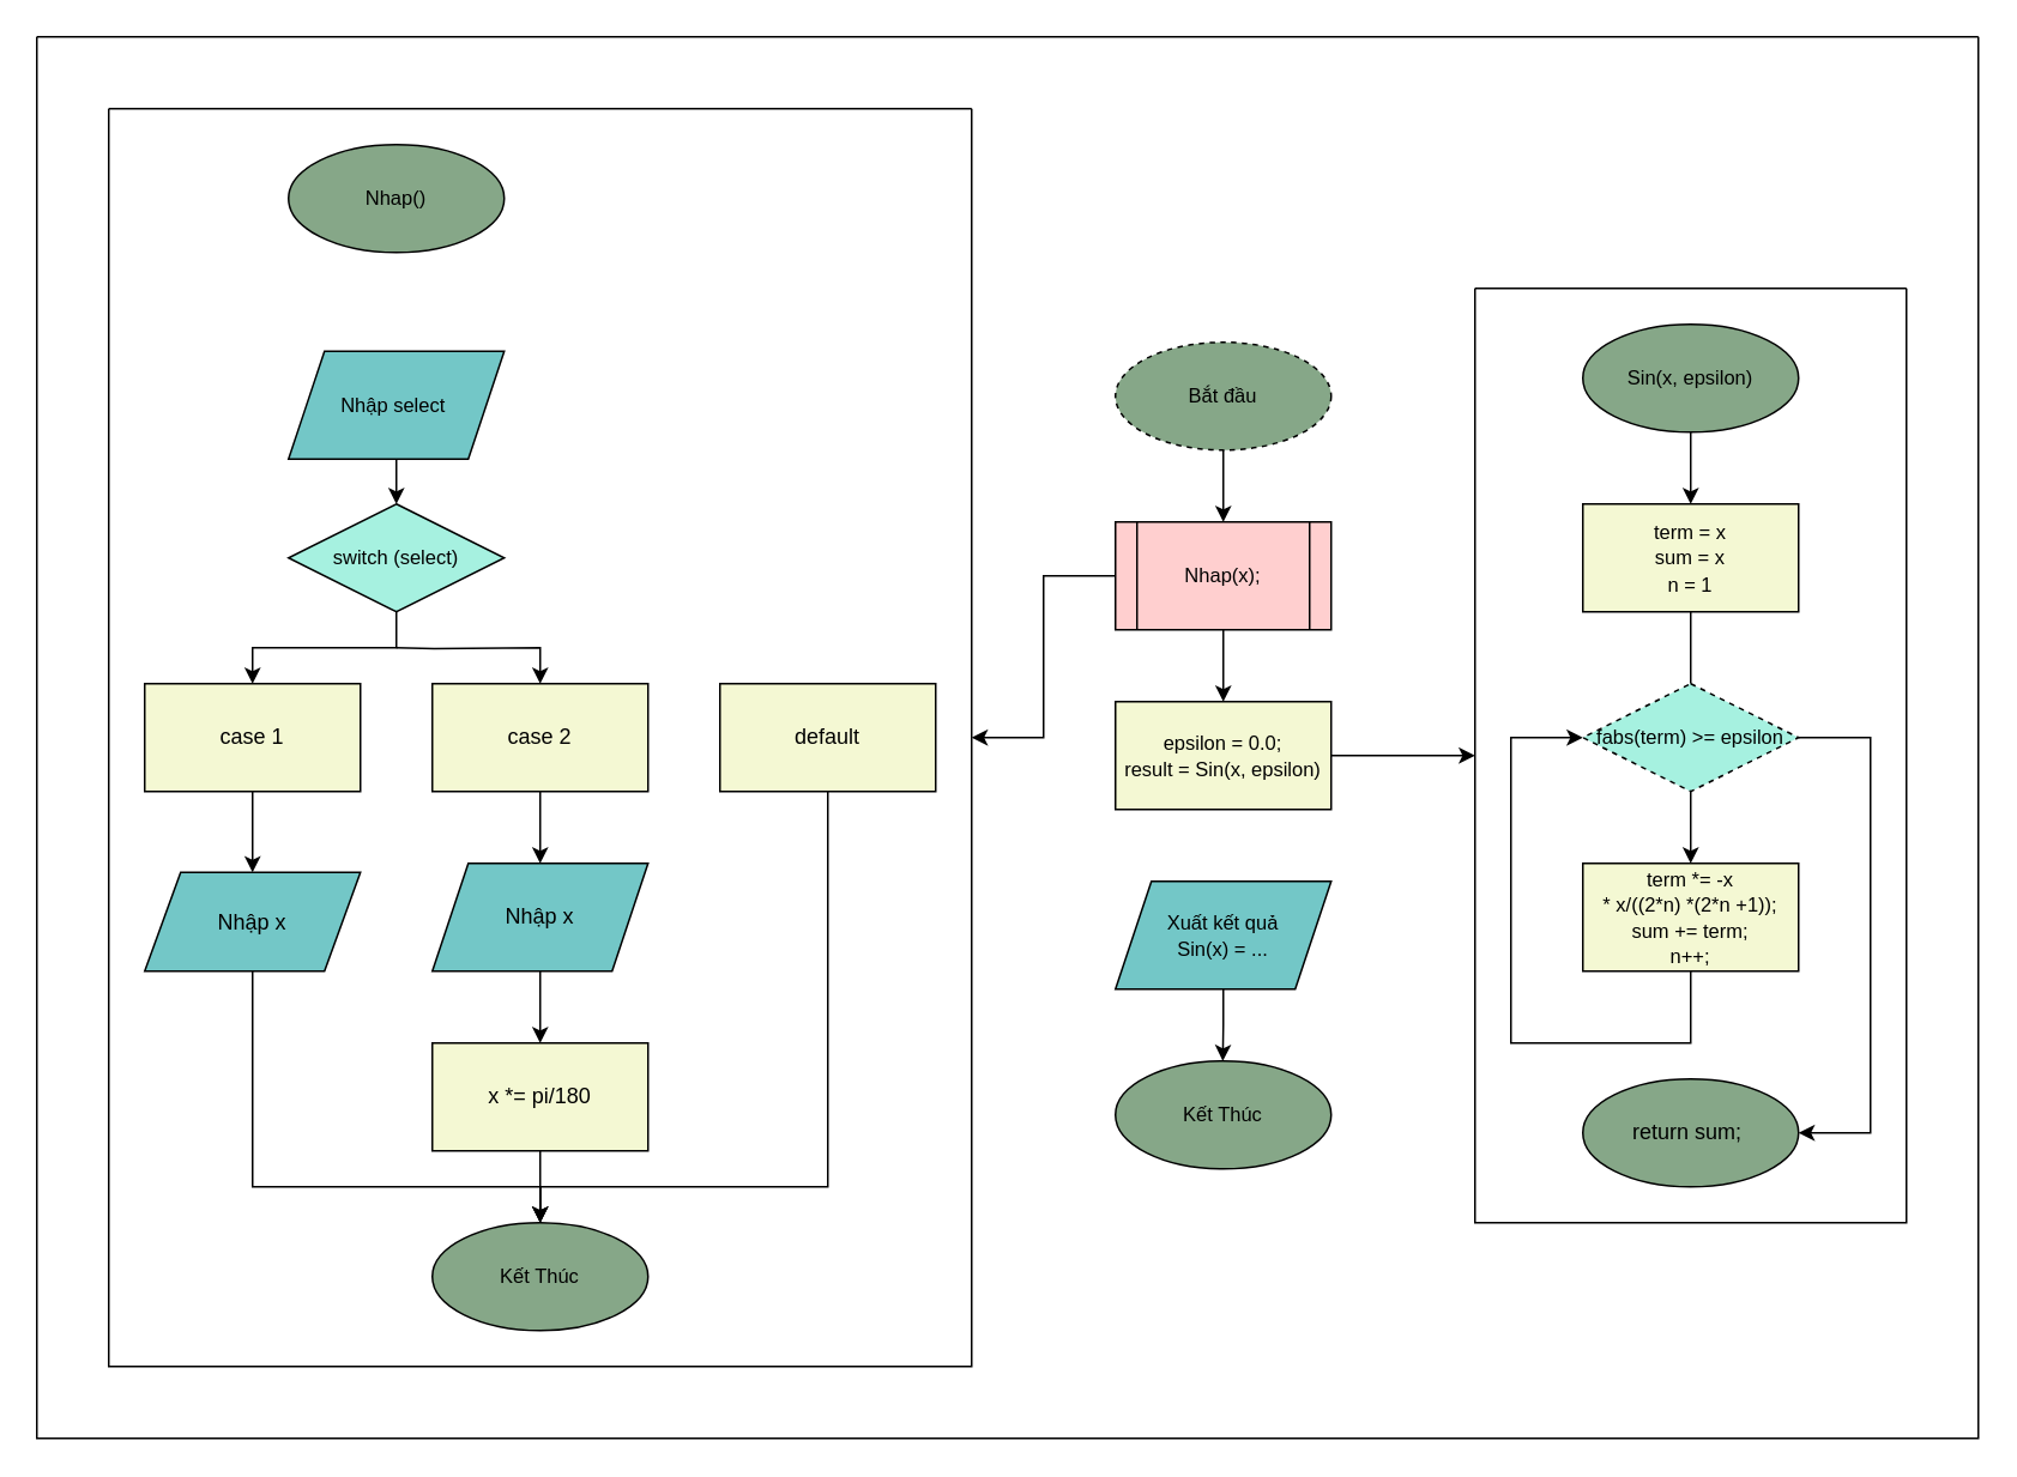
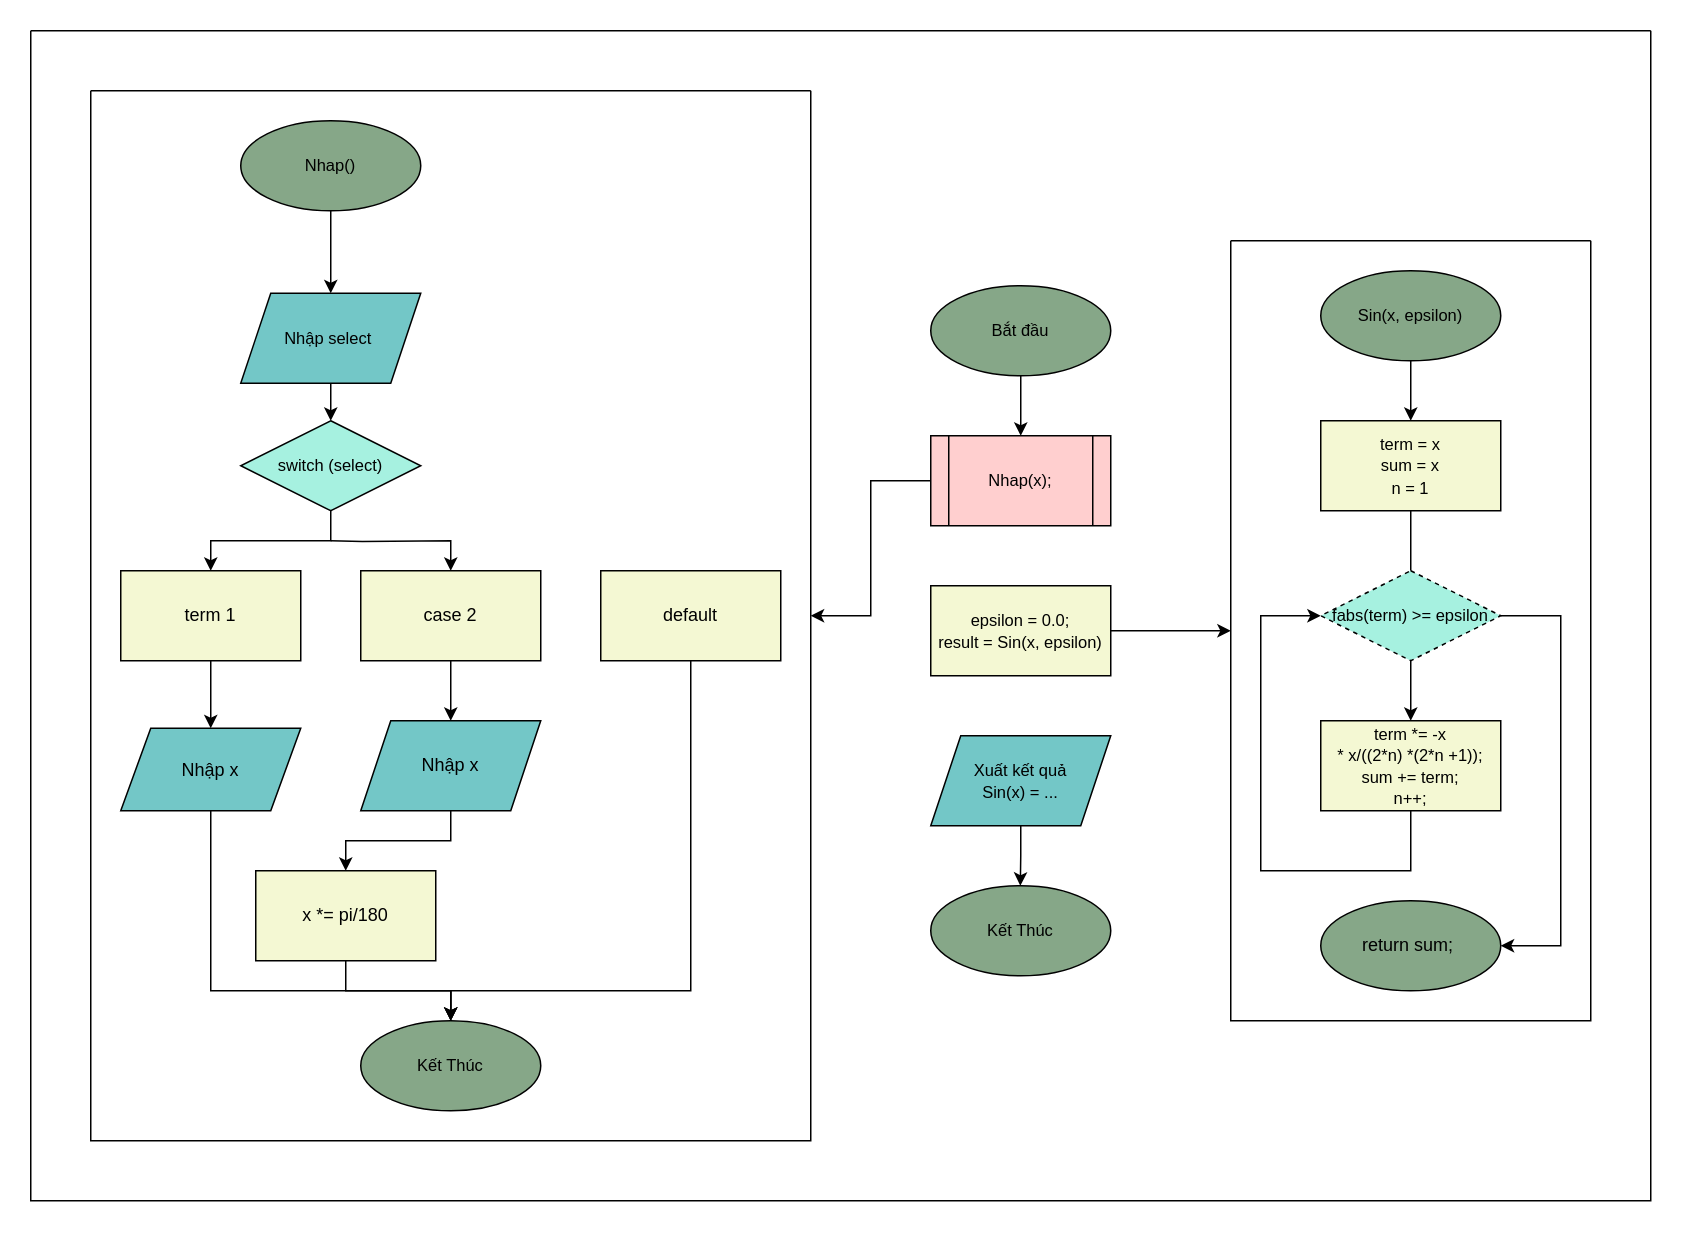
  <mxCell id="0" />
  <mxCell id="1" parent="0" />
  <mxCell id="2" style="edgeStyle=orthogonalEdgeStyle;rounded=0;orthogonalLoop=1;jettySize=auto;html=1;exitX=0;exitY=0.5;exitDx=0;exitDy=0;" edge="1" parent="1" source="30" target="24"><mxGeometry relative="1" as="geometry" /></mxCell>
+ <mxCell id="3" style="edgeStyle=orthogonalEdgeStyle;rounded=0;orthogonalLoop=1;jettySize=auto;html=1;exitX=0.5;exitY=1;exitDx=0;exitDy=0;entryX=0.5;entryY=0;entryDx=0;entryDy=0;fontFamily=Helvetica;fontSize=12;fontColor=default;" parent="1" source="4" target="6" edge="1"><mxGeometry relative="1" as="geometry" /></mxCell>
  <mxCell id="4" value="&lt;font style=&quot;font-size: 11px;&quot;&gt;Nhap()&lt;/font&gt;" style="ellipse;whiteSpace=wrap;html=1;rounded=0;strokeColor=default;align=center;verticalAlign=middle;fontFamily=Helvetica;fontSize=12;fontColor=default;fillColor=light-dark(#86A788,var(--ge-dark-color, #121212));" parent="1" vertex="1"><mxGeometry x="160" y="80" width="120" height="60" as="geometry" /></mxCell>
  <mxCell id="5" style="edgeStyle=orthogonalEdgeStyle;rounded=0;orthogonalLoop=1;jettySize=auto;html=1;exitX=0.5;exitY=1;exitDx=0;exitDy=0;entryX=0.5;entryY=0;entryDx=0;entryDy=0;fontFamily=Helvetica;fontSize=12;fontColor=default;" parent="1" source="6" target="9" edge="1"><mxGeometry relative="1" as="geometry" /></mxCell>
  <mxCell id="6" value="&lt;font style=&quot;font-size: 11px;&quot;&gt;Nhập select&amp;nbsp;&lt;/font&gt;" style="shape=parallelogram;perimeter=parallelogramPerimeter;whiteSpace=wrap;html=1;fixedSize=1;rounded=0;strokeColor=default;align=center;verticalAlign=middle;fontFamily=Helvetica;fontSize=12;fontColor=default;fillColor=light-dark(#73C7C7,var(--ge-dark-color, #121212));" parent="1" vertex="1"><mxGeometry x="160" y="195" width="120" height="60" as="geometry" /></mxCell>
  <mxCell id="7" style="edgeStyle=orthogonalEdgeStyle;rounded=0;orthogonalLoop=1;jettySize=auto;html=1;exitX=0.5;exitY=1;exitDx=0;exitDy=0;entryX=0.5;entryY=0;entryDx=0;entryDy=0;fontFamily=Helvetica;fontSize=12;fontColor=default;" parent="1" source="9" target="12" edge="1"><mxGeometry relative="1" as="geometry" /></mxCell>
  <mxCell id="8" style="edgeStyle=orthogonalEdgeStyle;rounded=0;orthogonalLoop=1;jettySize=auto;html=1;fontFamily=Helvetica;fontSize=12;fontColor=default;" parent="1" target="14" edge="1"><mxGeometry relative="1" as="geometry"><mxPoint x="220" y="360" as="sourcePoint" /></mxGeometry></mxCell>
  <mxCell id="9" value="&lt;font style=&quot;font-size: 11px;&quot;&gt;switch (select)&lt;/font&gt;" style="rhombus;whiteSpace=wrap;html=1;rounded=0;strokeColor=default;align=center;verticalAlign=middle;fontFamily=Helvetica;fontSize=12;fontColor=default;fillColor=light-dark(#A6F1E0,var(--ge-dark-color, #121212));" parent="1" vertex="1"><mxGeometry x="160" y="280" width="120" height="60" as="geometry" /></mxCell>
  <mxCell id="10" style="edgeStyle=orthogonalEdgeStyle;rounded=0;orthogonalLoop=1;jettySize=auto;html=1;exitX=0.5;exitY=1;exitDx=0;exitDy=0;fontFamily=Helvetica;fontSize=12;fontColor=default;" parent="1" source="9" target="9" edge="1"><mxGeometry relative="1" as="geometry" /></mxCell>
  <mxCell id="11" style="edgeStyle=orthogonalEdgeStyle;rounded=0;orthogonalLoop=1;jettySize=auto;html=1;exitX=0.5;exitY=1;exitDx=0;exitDy=0;entryX=0.5;entryY=0;entryDx=0;entryDy=0;fontFamily=Helvetica;fontSize=12;fontColor=default;" parent="1" source="12" target="16" edge="1"><mxGeometry relative="1" as="geometry" /></mxCell>
- <mxCell id="12" value="case 1" style="rounded=0;whiteSpace=wrap;html=1;strokeColor=default;align=center;verticalAlign=middle;fontFamily=Helvetica;fontSize=12;fontColor=default;fillColor=light-dark(#F4F8D3,var(--ge-dark-color, #121212));" parent="1" vertex="1"><mxGeometry x="80" y="380" width="120" height="60" as="geometry" /></mxCell>
+ <mxCell id="12" value="term 1" style="rounded=0;whiteSpace=wrap;html=1;strokeColor=default;align=center;verticalAlign=middle;fontFamily=Helvetica;fontSize=12;fontColor=default;fillColor=light-dark(#F4F8D3,var(--ge-dark-color, #121212));" parent="1" vertex="1"><mxGeometry x="80" y="380" width="120" height="60" as="geometry" /></mxCell>
  <mxCell id="13" style="edgeStyle=orthogonalEdgeStyle;rounded=0;orthogonalLoop=1;jettySize=auto;html=1;exitX=0.5;exitY=1;exitDx=0;exitDy=0;entryX=0.5;entryY=0;entryDx=0;entryDy=0;fontFamily=Helvetica;fontSize=12;fontColor=default;" parent="1" source="14" target="18" edge="1"><mxGeometry relative="1" as="geometry" /></mxCell>
  <mxCell id="14" value="case 2" style="rounded=0;whiteSpace=wrap;html=1;strokeColor=default;align=center;verticalAlign=middle;fontFamily=Helvetica;fontSize=12;fontColor=default;fillColor=light-dark(#F4F8D3,#000000);" parent="1" vertex="1"><mxGeometry x="240" y="380" width="120" height="60" as="geometry" /></mxCell>
  <mxCell id="15" style="edgeStyle=orthogonalEdgeStyle;rounded=0;orthogonalLoop=1;jettySize=auto;html=1;exitX=0.5;exitY=1;exitDx=0;exitDy=0;entryX=0.5;entryY=0;entryDx=0;entryDy=0;fontFamily=Helvetica;fontSize=12;fontColor=default;" parent="1" source="16" target="23" edge="1"><mxGeometry relative="1" as="geometry"><Array as="points"><mxPoint x="140" y="660" /><mxPoint x="300" y="660" /></Array></mxGeometry></mxCell>
  <mxCell id="16" value="Nhập x" style="shape=parallelogram;perimeter=parallelogramPerimeter;whiteSpace=wrap;html=1;fixedSize=1;rounded=0;strokeColor=default;align=center;verticalAlign=middle;fontFamily=Helvetica;fontSize=12;fontColor=default;fillColor=light-dark(#73C7C7,#000000);" parent="1" vertex="1"><mxGeometry x="80" y="485" width="120" height="55" as="geometry" /></mxCell>
  <mxCell id="17" style="edgeStyle=orthogonalEdgeStyle;rounded=0;orthogonalLoop=1;jettySize=auto;html=1;exitX=0.5;exitY=1;exitDx=0;exitDy=0;entryX=0.5;entryY=0;entryDx=0;entryDy=0;fontFamily=Helvetica;fontSize=12;fontColor=default;" parent="1" source="18" target="20" edge="1"><mxGeometry relative="1" as="geometry" /></mxCell>
  <mxCell id="18" value="Nhập x" style="shape=parallelogram;perimeter=parallelogramPerimeter;whiteSpace=wrap;html=1;fixedSize=1;rounded=0;strokeColor=default;align=center;verticalAlign=middle;fontFamily=Helvetica;fontSize=12;fontColor=default;fillColor=light-dark(#73C7C7,#000000);" parent="1" vertex="1"><mxGeometry x="240" y="480" width="120" height="60" as="geometry" /></mxCell>
  <mxCell id="19" style="edgeStyle=orthogonalEdgeStyle;rounded=0;orthogonalLoop=1;jettySize=auto;html=1;exitX=0.5;exitY=1;exitDx=0;exitDy=0;entryX=0.5;entryY=0;entryDx=0;entryDy=0;fontFamily=Helvetica;fontSize=12;fontColor=default;" parent="1" source="20" target="23" edge="1"><mxGeometry relative="1" as="geometry" /></mxCell>
- <mxCell id="20" value="x *= pi/180" style="whiteSpace=wrap;html=1;rounded=0;strokeColor=default;align=center;verticalAlign=middle;fontFamily=Helvetica;fontSize=12;fontColor=default;fillColor=light-dark(#F4F8D3,#000000);" parent="1" vertex="1"><mxGeometry x="240" y="580" width="120" height="60" as="geometry" /></mxCell>
+ <mxCell id="20" value="x *= pi/180" style="whiteSpace=wrap;html=1;rounded=0;strokeColor=default;align=center;verticalAlign=middle;fontFamily=Helvetica;fontSize=12;fontColor=default;fillColor=light-dark(#F4F8D3,#000000);" parent="1" vertex="1"><mxGeometry x="170" y="580" width="120" height="60" as="geometry" /></mxCell>
  <mxCell id="21" style="edgeStyle=orthogonalEdgeStyle;rounded=0;orthogonalLoop=1;jettySize=auto;html=1;exitX=0.5;exitY=1;exitDx=0;exitDy=0;entryX=0.5;entryY=0;entryDx=0;entryDy=0;fontFamily=Helvetica;fontSize=12;fontColor=default;" parent="1" source="22" target="23" edge="1"><mxGeometry relative="1" as="geometry"><Array as="points"><mxPoint x="460" y="660" /><mxPoint x="300" y="660" /></Array></mxGeometry></mxCell>
  <mxCell id="22" value="default" style="rounded=0;whiteSpace=wrap;html=1;strokeColor=default;align=center;verticalAlign=middle;fontFamily=Helvetica;fontSize=12;fontColor=default;fillColor=light-dark(#F4F8D3,#000000);" parent="1" vertex="1"><mxGeometry x="400" y="380" width="120" height="60" as="geometry" /></mxCell>
  <mxCell id="23" value="&lt;font style=&quot;font-size: 11px;&quot;&gt;Kết Thúc&lt;/font&gt;" style="ellipse;whiteSpace=wrap;html=1;fillColor=light-dark(#86A788,#000000);" parent="1" vertex="1"><mxGeometry x="240" y="680" width="120" height="60" as="geometry" /></mxCell>
  <mxCell id="24" value="" style="swimlane;startSize=0;" vertex="1" parent="1"><mxGeometry x="60" y="60" width="480" height="700" as="geometry" /></mxCell>
  <mxCell id="25" value="" style="swimlane;startSize=0;" vertex="1" parent="1"><mxGeometry x="20" y="20" width="1080" height="780" as="geometry" /></mxCell>
  <mxCell id="26" style="edgeStyle=orthogonalEdgeStyle;rounded=0;orthogonalLoop=1;jettySize=auto;html=1;exitX=0.5;exitY=1;exitDx=0;exitDy=0;entryX=0.5;entryY=0;entryDx=0;entryDy=0;" parent="25" source="27" edge="1"><mxGeometry relative="1" as="geometry"><mxPoint x="660" y="270" as="targetPoint" /><Array as="points"><mxPoint x="660" y="250" /><mxPoint x="660" y="250" /></Array></mxGeometry></mxCell>
- <mxCell id="27" value="&lt;font style=&quot;font-size: 11px;&quot;&gt;Bắt đầu&lt;/font&gt;" style="ellipse;whiteSpace=wrap;html=1;fillColor=light-dark(#86A788,#000000);dashed=1;" parent="25" vertex="1"><mxGeometry x="600" y="170" width="120" height="60" as="geometry" /></mxCell>
+ <mxCell id="27" value="&lt;font style=&quot;font-size: 11px;&quot;&gt;Bắt đầu&lt;/font&gt;" style="ellipse;whiteSpace=wrap;html=1;fillColor=light-dark(#86A788,#000000);" parent="25" vertex="1"><mxGeometry x="600" y="170" width="120" height="60" as="geometry" /></mxCell>
  <mxCell id="28" value="&lt;font style=&quot;font-size: 11px;&quot;&gt;Kết Thúc&lt;/font&gt;" style="ellipse;whiteSpace=wrap;html=1;fillColor=light-dark(#86A788,#000000);" parent="25" vertex="1"><mxGeometry x="600" y="570" width="120" height="60" as="geometry" /></mxCell>
- <mxCell id="29" style="edgeStyle=orthogonalEdgeStyle;rounded=0;orthogonalLoop=1;jettySize=auto;html=1;exitX=0.5;exitY=1;exitDx=0;exitDy=0;fontFamily=Helvetica;fontSize=12;fontColor=default;" parent="25" source="30" target="31" edge="1"><mxGeometry relative="1" as="geometry" /></mxCell>
  <mxCell id="30" value="&lt;font style=&quot;font-size: 11px;&quot;&gt;Nhap(x);&lt;/font&gt;" style="shape=process;whiteSpace=wrap;html=1;backgroundOutline=1;rounded=0;strokeColor=default;align=center;verticalAlign=middle;fontFamily=Helvetica;fontSize=12;fontColor=default;fillColor=light-dark(#FFCFCF,var(--ge-dark-color, #121212));" parent="25" vertex="1"><mxGeometry x="600" y="270" width="120" height="60" as="geometry" /></mxCell>
  <mxCell id="31" value="&lt;font style=&quot;font-size: 11px;&quot;&gt;&lt;font style=&quot;&quot;&gt;epsilon = 0.0&lt;/font&gt;&lt;font style=&quot;&quot;&gt;;&lt;/font&gt;&lt;/font&gt;&lt;div&gt;&lt;font style=&quot;font-size: 11px;&quot;&gt;result = Sin(x, epsilon)&lt;/font&gt;&lt;/div&gt;" style="rounded=0;whiteSpace=wrap;html=1;strokeColor=default;align=center;verticalAlign=middle;fontFamily=Helvetica;fontSize=12;fontColor=default;fillColor=light-dark(#F4F8D3,#000000);" parent="25" vertex="1"><mxGeometry x="600" y="370" width="120" height="60" as="geometry" /></mxCell>
  <mxCell id="32" style="edgeStyle=orthogonalEdgeStyle;rounded=0;orthogonalLoop=1;jettySize=auto;html=1;exitX=0.5;exitY=1;exitDx=0;exitDy=0;fontFamily=Helvetica;fontSize=12;fontColor=default;" parent="25" source="33" edge="1"><mxGeometry relative="1" as="geometry"><mxPoint x="659.724" y="570" as="targetPoint" /></mxGeometry></mxCell>
  <mxCell id="33" value="&lt;font style=&quot;font-size: 11px;&quot;&gt;Xuất kết quả&lt;br&gt;Sin(x) = ...&lt;/font&gt;" style="shape=parallelogram;perimeter=parallelogramPerimeter;whiteSpace=wrap;html=1;fixedSize=1;rounded=0;strokeColor=default;align=center;verticalAlign=middle;fontFamily=Helvetica;fontSize=12;fontColor=default;fillColor=light-dark(#73C7C7,#000000);" parent="25" vertex="1"><mxGeometry x="600" y="470" width="120" height="60" as="geometry" /></mxCell>
  <mxCell id="34" style="edgeStyle=orthogonalEdgeStyle;rounded=0;orthogonalLoop=1;jettySize=auto;html=1;exitX=0.5;exitY=1;exitDx=0;exitDy=0;entryX=0.5;entryY=0;entryDx=0;entryDy=0;fontFamily=Helvetica;fontSize=12;fontColor=default;" parent="25" source="35" target="37" edge="1"><mxGeometry relative="1" as="geometry" /></mxCell>
  <mxCell id="35" value="&lt;font style=&quot;font-size: 11px;&quot;&gt;Sin(x, epsilon)&lt;/font&gt;" style="ellipse;whiteSpace=wrap;html=1;rounded=0;strokeColor=default;align=center;verticalAlign=middle;fontFamily=Helvetica;fontSize=12;fontColor=default;fillColor=light-dark(#86A788,#000000);" parent="25" vertex="1"><mxGeometry x="860" y="160" width="120" height="60" as="geometry" /></mxCell>
  <mxCell id="36" style="edgeStyle=orthogonalEdgeStyle;rounded=0;orthogonalLoop=1;jettySize=auto;html=1;exitX=0.5;exitY=1;exitDx=0;exitDy=0;entryX=0.5;entryY=0;entryDx=0;entryDy=0;fontFamily=Helvetica;fontSize=12;fontColor=default;endArrow=none;" parent="25" source="37" target="40" edge="1"><mxGeometry relative="1" as="geometry" /></mxCell>
  <mxCell id="37" value="&lt;font style=&quot;font-size: 11px;&quot;&gt;term = x&lt;/font&gt;&lt;div&gt;&lt;font style=&quot;font-size: 11px;&quot;&gt;sum = x&lt;/font&gt;&lt;/div&gt;&lt;div&gt;&lt;font style=&quot;font-size: 11px;&quot;&gt;n = 1&lt;/font&gt;&lt;/div&gt;" style="rounded=0;whiteSpace=wrap;html=1;strokeColor=default;align=center;verticalAlign=middle;fontFamily=Helvetica;fontSize=12;fontColor=default;fillColor=light-dark(#F4F8D3,#000000);" parent="25" vertex="1"><mxGeometry x="860" y="260" width="120" height="60" as="geometry" /></mxCell>
  <mxCell id="38" style="edgeStyle=orthogonalEdgeStyle;rounded=0;orthogonalLoop=1;jettySize=auto;html=1;exitX=0.5;exitY=1;exitDx=0;exitDy=0;entryX=0.5;entryY=0;entryDx=0;entryDy=0;fontFamily=Helvetica;fontSize=12;fontColor=default;" parent="25" source="40" target="44" edge="1"><mxGeometry relative="1" as="geometry" /></mxCell>
  <mxCell id="39" style="edgeStyle=orthogonalEdgeStyle;rounded=0;orthogonalLoop=1;jettySize=auto;html=1;exitX=1;exitY=0.5;exitDx=0;exitDy=0;fontFamily=Helvetica;fontSize=12;fontColor=default;entryX=1;entryY=0.5;entryDx=0;entryDy=0;" parent="25" source="40" target="45" edge="1"><mxGeometry relative="1" as="geometry"><mxPoint x="1020" y="580" as="targetPoint" /><Array as="points"><mxPoint x="1020" y="390" /><mxPoint x="1020" y="610" /></Array></mxGeometry></mxCell>
  <mxCell id="40" value="&lt;font style=&quot;font-size: 11px;&quot;&gt;fabs(term) &amp;gt;= epsilon&lt;/font&gt;" style="rhombus;whiteSpace=wrap;html=1;rounded=0;strokeColor=default;align=center;verticalAlign=middle;fontFamily=Helvetica;fontSize=12;fontColor=default;fillColor=light-dark(#A6F1E0,#000000);dashed=1;" parent="25" vertex="1"><mxGeometry x="860" y="360" width="120" height="60" as="geometry" /></mxCell>
  <mxCell id="41" style="edgeStyle=orthogonalEdgeStyle;rounded=0;orthogonalLoop=1;jettySize=auto;html=1;exitX=0.5;exitY=1;exitDx=0;exitDy=0;fontFamily=Helvetica;fontSize=12;fontColor=default;" parent="25" source="40" target="40" edge="1"><mxGeometry relative="1" as="geometry" /></mxCell>
  <mxCell id="42" style="edgeStyle=orthogonalEdgeStyle;rounded=0;orthogonalLoop=1;jettySize=auto;html=1;exitX=0.5;exitY=1;exitDx=0;exitDy=0;fontFamily=Helvetica;fontSize=12;fontColor=default;" parent="25" source="40" target="40" edge="1"><mxGeometry relative="1" as="geometry" /></mxCell>
  <mxCell id="43" style="edgeStyle=orthogonalEdgeStyle;rounded=0;orthogonalLoop=1;jettySize=auto;html=1;exitX=0.5;exitY=1;exitDx=0;exitDy=0;entryX=0;entryY=0.5;entryDx=0;entryDy=0;fontFamily=Helvetica;fontSize=12;fontColor=default;" parent="25" source="44" target="40" edge="1"><mxGeometry relative="1" as="geometry"><Array as="points"><mxPoint x="920" y="560" /><mxPoint x="820" y="560" /><mxPoint x="820" y="390" /></Array></mxGeometry></mxCell>
  <mxCell id="44" value="&lt;font style=&quot;font-size: 11px;&quot;&gt;term *=&amp;nbsp;-x&lt;/font&gt;&lt;div&gt;&lt;font style=&quot;font-size: 11px;&quot;&gt;* x/((2*n) *(2*n +1));&lt;/font&gt;&lt;div&gt;&lt;font style=&quot;font-size: 11px;&quot;&gt;sum += term;&lt;/font&gt;&lt;/div&gt;&lt;div&gt;&lt;font style=&quot;font-size: 11px;&quot;&gt;n++;&lt;/font&gt;&lt;/div&gt;&lt;/div&gt;" style="rounded=0;whiteSpace=wrap;html=1;strokeColor=default;align=center;verticalAlign=middle;fontFamily=Helvetica;fontSize=12;fontColor=default;fillColor=light-dark(#F4F8D3,#000000);" parent="25" vertex="1"><mxGeometry x="860" y="460" width="120" height="60" as="geometry" /></mxCell>
  <mxCell id="45" value="return sum;&amp;nbsp;" style="ellipse;whiteSpace=wrap;html=1;rounded=0;strokeColor=default;align=center;verticalAlign=middle;fontFamily=Helvetica;fontSize=12;fontColor=default;fillColor=light-dark(#86A788,#000000);" parent="25" vertex="1"><mxGeometry x="860" y="580" width="120" height="60" as="geometry" /></mxCell>
  <mxCell id="46" value="" style="swimlane;startSize=0;" vertex="1" parent="25"><mxGeometry x="800" y="140" width="240" height="520" as="geometry" /></mxCell>
  <mxCell id="47" style="edgeStyle=orthogonalEdgeStyle;rounded=0;orthogonalLoop=1;jettySize=auto;html=1;exitX=1;exitY=0.5;exitDx=0;exitDy=0;entryX=0;entryY=0.5;entryDx=0;entryDy=0;" edge="1" parent="25" source="31" target="46"><mxGeometry relative="1" as="geometry" /></mxCell>
